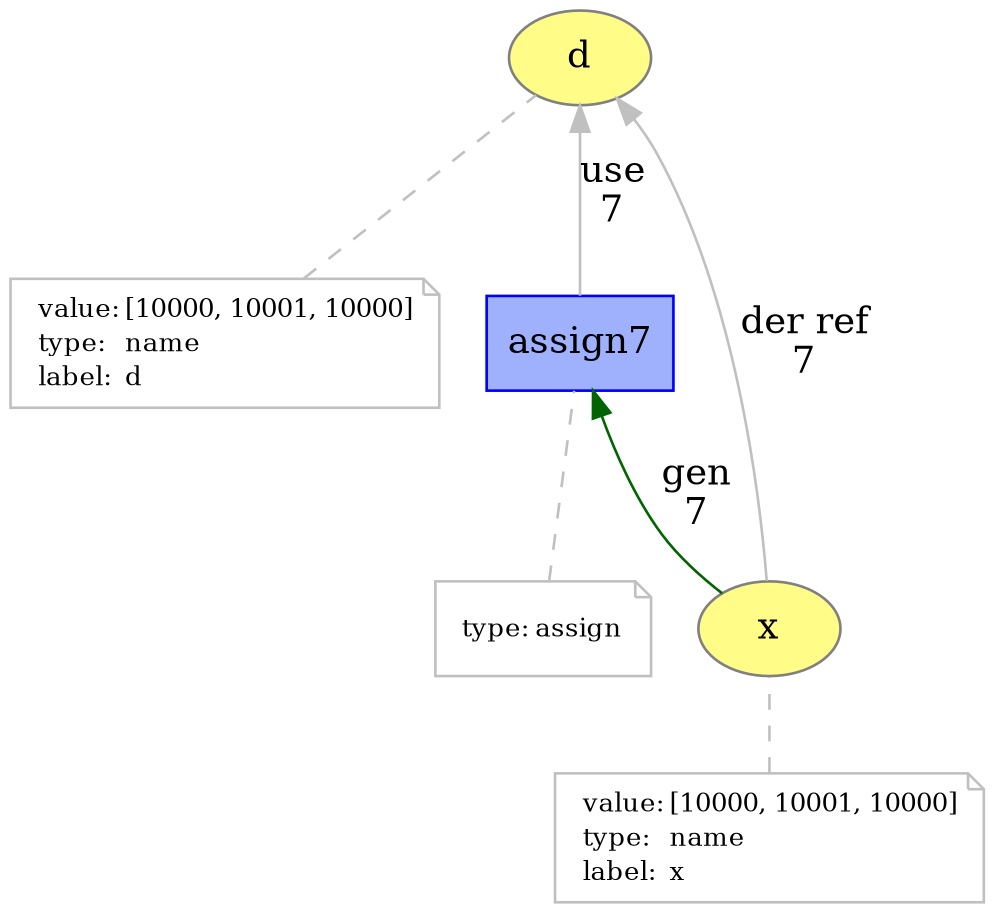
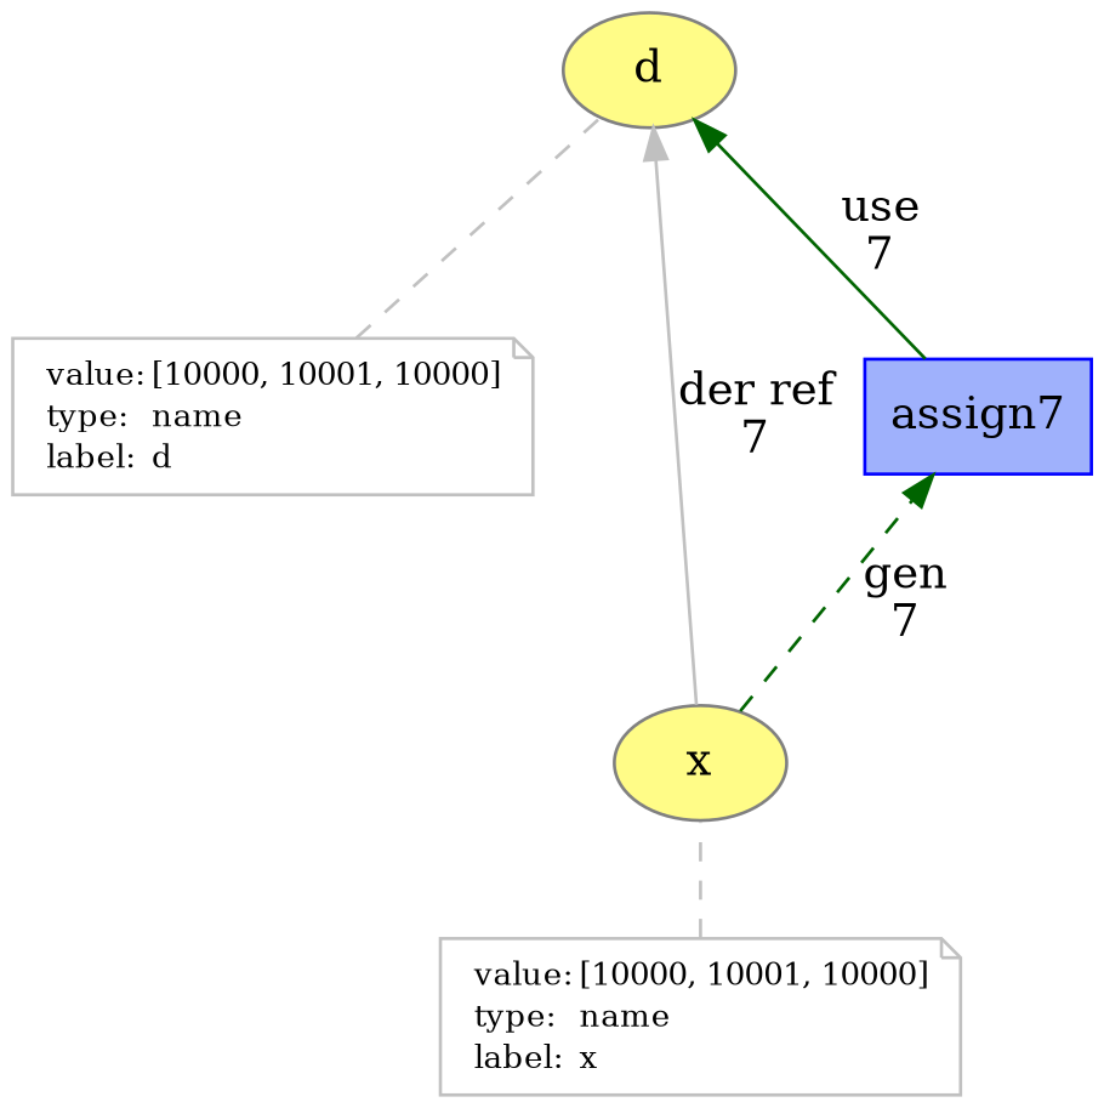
  digraph {
    rankdir=BT
    node [color=gray shape=note]
    edge [color=gray]
    n1 [color="#808080" fillcolor="#FFFC87" label=d style=filled shape=""]
    n2 [fontcolor=black fontsize=10 label=<<TABLE cellpadding="0" border="0"> 	<TR> 	    <TD align="left">value:</TD> 	    <TD align="left">[10000, 10001, 10000]</TD> 	</TR> 	<TR> 	    <TD align="left">type:</TD> 	    <TD align="left">name</TD> 	</TR> 	<TR> 	    <TD align="left">label:</TD> 	    <TD align="left">d</TD> 	</TR> </TABLE>>]
    n3 [color="#808080" fillcolor="#FFFC87" label=x style=filled shape=""]
    n4 [color="#0000FF" fillcolor="#9FB1FC" label=assign7 shape=polygon sides=4 style=filled]
    n5 [fontcolor=black fontsize=10 label=<<TABLE cellpadding="0" border="0"> 	<TR> 	    <TD align="left">value:</TD> 	    <TD align="left">[10000, 10001, 10000]</TD> 	</TR> 	<TR> 	    <TD align="left">type:</TD> 	    <TD align="left">name</TD> 	</TR> 	<TR> 	    <TD align="left">label:</TD> 	    <TD align="left">x</TD> 	</TR> </TABLE>>]
-   n6 [fontcolor=black fontsize=10 label=<<TABLE cellpadding="0" border="0"> 	<TR> 	    <TD align="left">type:</TD> 	    <TD align="left">assign</TD> 	</TR> </TABLE>>]
    n2 -> n1 [arrowhead=none style=dashed]
    n3 -> n1 [fontsize=14 label="der ref\n7" labelangle=60.0 labeldistance=1.5 rotation=20]
-   n3 -> n4 [color=darkgreen fontsize=14 label="gen\n7" labelangle=60.0 labeldistance=1.5 rotation=20]
-   n4 -> n1 [fontsize=14 label="use\n7" labelangle=60.0 labeldistance=1.5 rotation=20]
+   n3 -> n4 [color=darkgreen fontsize=14 label="gen\n7" labelangle=60.0 labeldistance=1.5 rotation=20 style=dashed]
+   n4 -> n1 [color=darkgreen fontsize=14 label="use\n7" labelangle=60.0 labeldistance=1.5 rotation=20]
    n5 -> n3 [arrowhead=none style=dashed]
-   n6 -> n4 [arrowhead=none style=dashed]
  }
